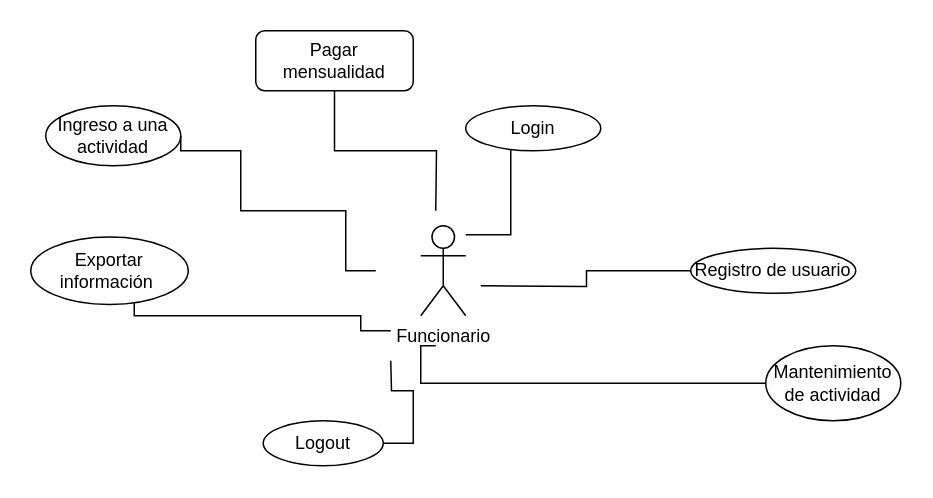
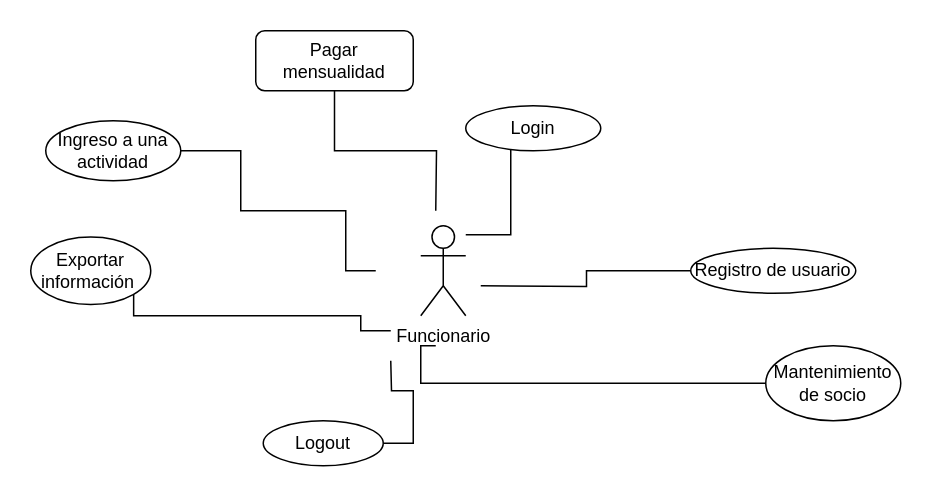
  <mxCell id="0" />
  <mxCell id="1" parent="0" />
  <mxCell id="2" style="edgeStyle=orthogonalEdgeStyle;rounded=0;orthogonalLoop=1;jettySize=auto;html=1;entryX=0;entryY=1;entryDx=0;entryDy=0;endArrow=none;endFill=0;" parent="1" target="4" edge="1"><mxGeometry relative="1" as="geometry"><mxPoint x="310" y="156" as="sourcePoint" /><Array as="points"><mxPoint x="340" y="156" /><mxPoint x="340" y="96" /></Array></mxGeometry></mxCell>
  <mxCell id="3" value="Funcionario" style="shape=umlActor;verticalLabelPosition=bottom;verticalAlign=top;html=1;" parent="1" vertex="1"><mxGeometry x="280" y="150" width="30" height="60" as="geometry" /></mxCell>
  <mxCell id="4" value="Login" style="ellipse;whiteSpace=wrap;html=1;" parent="1" vertex="1"><mxGeometry x="310" y="70" width="90" height="30" as="geometry" /></mxCell>
  <mxCell id="5" style="edgeStyle=orthogonalEdgeStyle;rounded=0;orthogonalLoop=1;jettySize=auto;html=1;exitX=0;exitY=0.5;exitDx=0;exitDy=0;endArrow=none;endFill=0;" parent="1" source="6" edge="1"><mxGeometry relative="1" as="geometry"><mxPoint x="320" y="190" as="targetPoint" /></mxGeometry></mxCell>
  <mxCell id="6" value="Registro de usuario" style="ellipse;whiteSpace=wrap;html=1;" parent="1" vertex="1"><mxGeometry x="460" y="165" width="110" height="30" as="geometry" /></mxCell>
  <mxCell id="7" style="edgeStyle=orthogonalEdgeStyle;rounded=0;orthogonalLoop=1;jettySize=auto;html=1;exitX=0;exitY=0.5;exitDx=0;exitDy=0;endArrow=none;endFill=0;" parent="1" source="8" edge="1"><mxGeometry relative="1" as="geometry"><mxPoint x="290" y="230" as="targetPoint" /><Array as="points"><mxPoint x="280" y="255" /><mxPoint x="280" y="230" /></Array></mxGeometry></mxCell>
- <mxCell id="8" value="Mantenimiento de actividad" style="ellipse;whiteSpace=wrap;html=1;" parent="1" vertex="1"><mxGeometry x="510" y="230" width="90" height="50" as="geometry" /></mxCell>
+ <mxCell id="8" value="Mantenimiento de socio" style="ellipse;whiteSpace=wrap;html=1;" parent="1" vertex="1"><mxGeometry x="510" y="230" width="90" height="50" as="geometry" /></mxCell>
  <mxCell id="9" style="edgeStyle=orthogonalEdgeStyle;rounded=0;orthogonalLoop=1;jettySize=auto;html=1;exitX=0.5;exitY=1;exitDx=0;exitDy=0;endArrow=none;endFill=0;" parent="1" source="10" edge="1"><mxGeometry relative="1" as="geometry"><mxPoint x="290" y="140" as="targetPoint" /></mxGeometry></mxCell>
  <mxCell id="10" value="Pagar mensualidad" style="whiteSpace=wrap;html=1;rounded=1;" parent="1" vertex="1"><mxGeometry x="170" y="20" width="105" height="40" as="geometry" /></mxCell>
  <mxCell id="11" style="edgeStyle=orthogonalEdgeStyle;rounded=0;orthogonalLoop=1;jettySize=auto;html=1;exitX=1;exitY=0.5;exitDx=0;exitDy=0;endArrow=none;endFill=0;" parent="1" source="12" edge="1"><mxGeometry relative="1" as="geometry"><mxPoint x="250" y="180" as="targetPoint" /><Array as="points"><mxPoint x="160" y="100" /><mxPoint x="160" y="140" /><mxPoint x="230" y="140" /><mxPoint x="230" y="180" /></Array></mxGeometry></mxCell>
- <mxCell id="12" value="Ingreso a una actividad" style="ellipse;whiteSpace=wrap;html=1;" parent="1" vertex="1"><mxGeometry x="30" y="70" width="90" height="40" as="geometry" /></mxCell>
+ <mxCell id="12" value="Ingreso a una actividad" style="ellipse;whiteSpace=wrap;html=1;" parent="1" vertex="1"><mxGeometry x="30" y="80" width="90" height="40" as="geometry" /></mxCell>
  <mxCell id="13" style="edgeStyle=orthogonalEdgeStyle;rounded=0;orthogonalLoop=1;jettySize=auto;html=1;exitX=1;exitY=1;exitDx=0;exitDy=0;endArrow=none;endFill=0;" parent="1" source="14" edge="1"><mxGeometry relative="1" as="geometry"><mxPoint x="260" y="220" as="targetPoint" /><Array as="points"><mxPoint x="89" y="210" /><mxPoint x="240" y="210" /><mxPoint x="240" y="220" /></Array></mxGeometry></mxCell>
- <mxCell id="14" value="Exportar información&amp;nbsp;" style="ellipse;whiteSpace=wrap;html=1;" parent="1" vertex="1"><mxGeometry x="20" y="157.5" width="105" height="45" as="geometry" /></mxCell>
+ <mxCell id="14" value="Exportar información&amp;nbsp;" style="ellipse;whiteSpace=wrap;html=1;" parent="1" vertex="1"><mxGeometry x="20" y="157.5" width="80" height="45" as="geometry" /></mxCell>
  <mxCell id="15" style="edgeStyle=orthogonalEdgeStyle;rounded=0;orthogonalLoop=1;jettySize=auto;html=1;exitX=1;exitY=0.5;exitDx=0;exitDy=0;endArrow=none;endFill=0;" parent="1" source="16" edge="1"><mxGeometry relative="1" as="geometry"><mxPoint x="260" y="240" as="targetPoint" /></mxGeometry></mxCell>
  <mxCell id="16" value="Logout" style="ellipse;whiteSpace=wrap;html=1;" parent="1" vertex="1"><mxGeometry x="175" y="280" width="80" height="30" as="geometry" /></mxCell>
